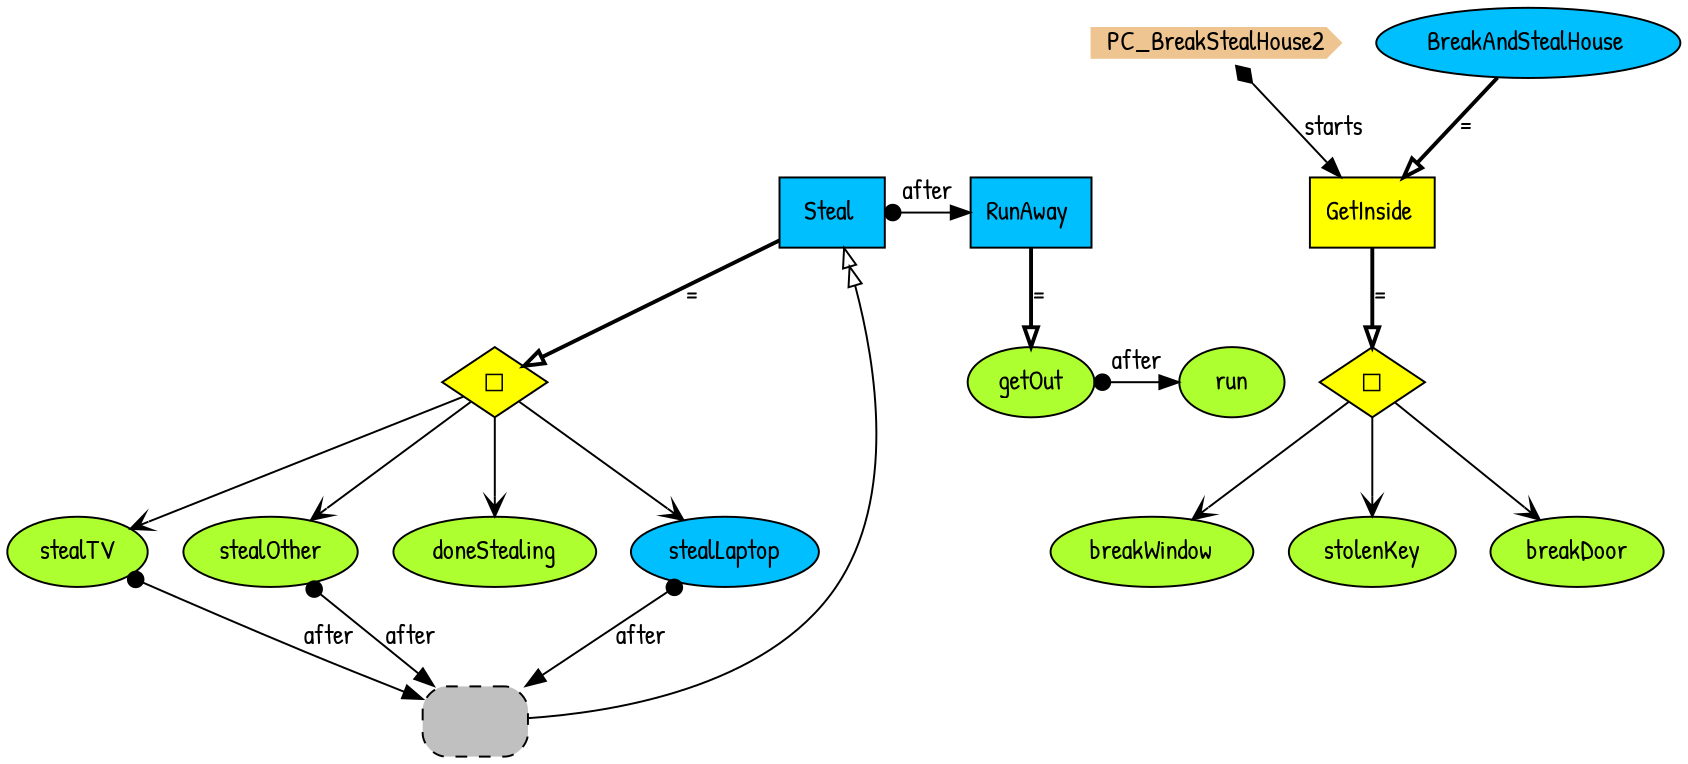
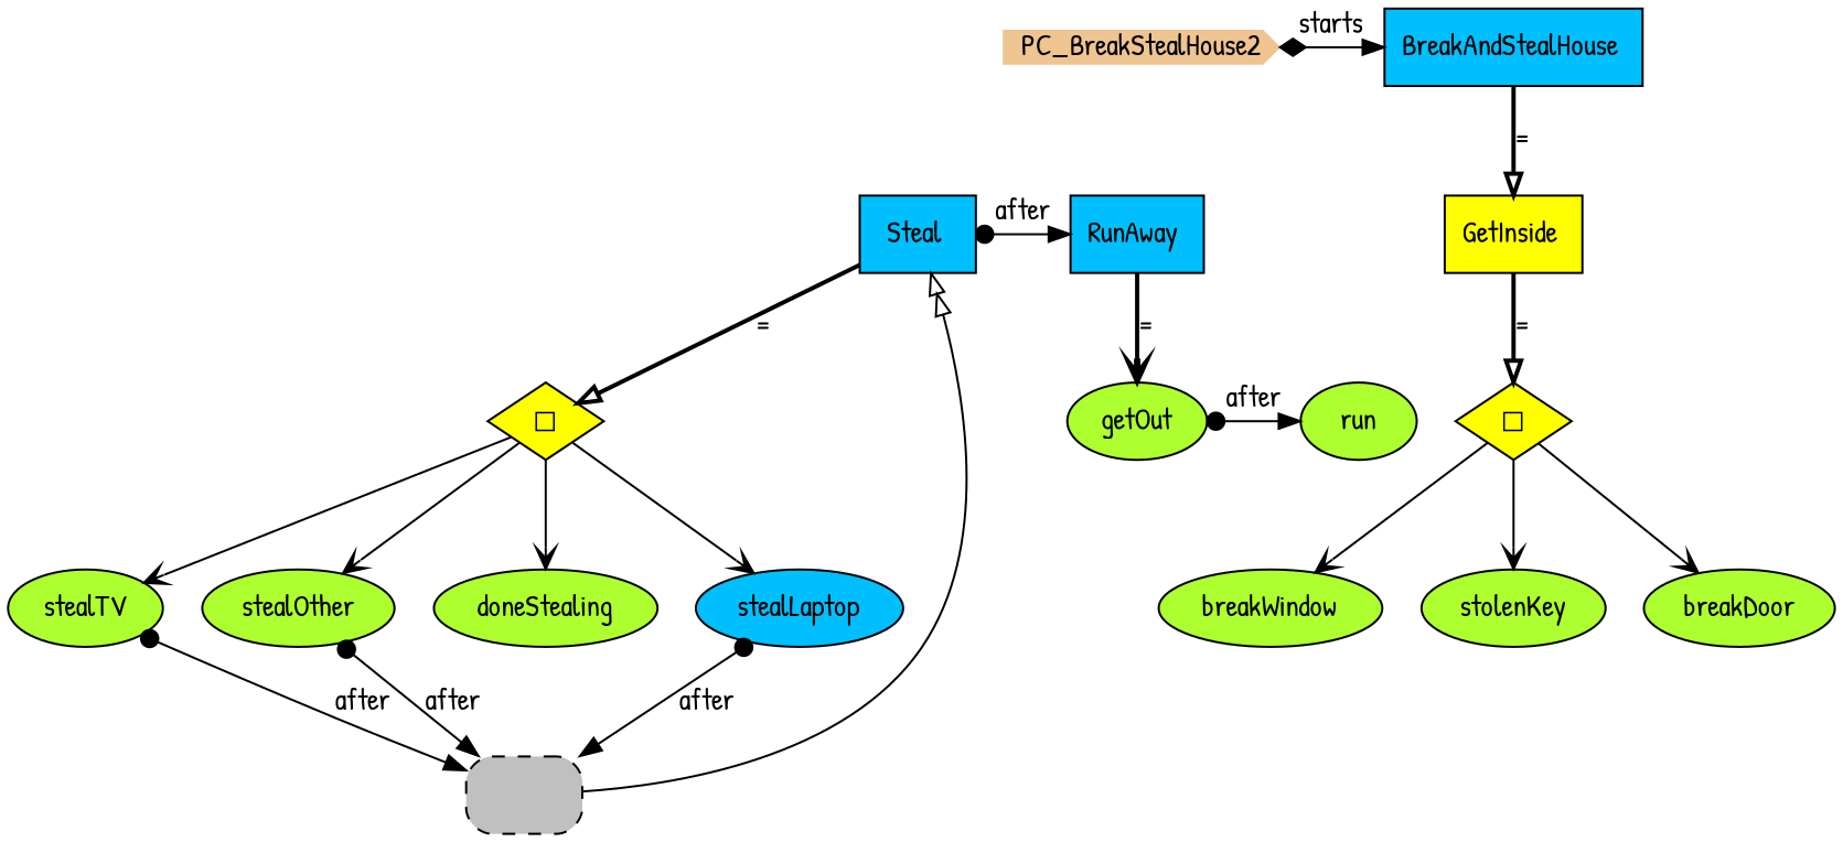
  digraph {
    fontname="Patrick Hand"
    node [fillcolor=greenyellow fontname="Patrick Hand" shape=ellipse style=filled]
    edge [fontname="Patrick Hand" arrowhead=open]
    n1 [fillcolor=deepskyblue label="Steal " shape=box]
    n2 [fillcolor=deepskyblue label="RunAway " shape=box]
    n3 [fillcolor=yellow label="GetInside " shape=box]
    n4 [label=getOut]
    n5 [label=run]
    n6 [color=burlywood2 height=.2 label=PC_BreakStealHouse2 shape=cds width=.2 fillcolor=""]
-   n7 [fillcolor=deepskyblue label="BreakAndStealHouse "]
+   n7 [fillcolor=deepskyblue label="BreakAndStealHouse " shape=box]
    n8 [fillcolor=yellow label="◻︎" shape=diamond]
    n9 [fillcolor=yellow label="◻︎" shape=diamond]
    n10 [label=breakWindow]
    n11 [label=stolenKey]
    n12 [label=breakDoor]
    n13 [label=stealTV]
    n14 [label=stealOther]
    n15 [label=doneStealing]
    n16 [fillcolor=deepskyblue label=stealLaptop]
    n17 [fillcolor=gray label=" " shape=rectangle style="rounded,filled,dashed"]
    subgraph sub_1 {
      rank=same
      n1
      n2
    }
    subgraph sub_2 {
      rank=same
      n1
      n2
      n3
    }
    subgraph sub_3 {
      rank=same
      n4
      n5
    }
    subgraph sub_4 {
      rank=same
      n6
      n7
    }
    n1 -> n2 [arrowtail=dot dir=both label=after arrowhead=""]
    n1 -> n8 [arrowhead=onormal label="=" penwidth=2]
-   n2 -> n4 [arrowhead=onormal label="=" penwidth=2]
+   n2 -> n4 [label="=" penwidth=2]
    n3 -> n9 [arrowhead=onormal label="=" penwidth=2]
    n4 -> n5 [arrowtail=dot dir=both label=after arrowhead=""]
-   n6 -> n3 [arrowtail=diamond dir=both label=starts arrowhead=""]
+   n6 -> n7 [arrowtail=diamond dir=both label=starts arrowhead=""]
    n7 -> n3 [arrowhead=onormal label="=" penwidth=2]
    n8 -> n13
    n8 -> n14
    n8 -> n15
    n8 -> n16
    n9 -> n10
    n9 -> n11
    n9 -> n12
    n13 -> n17 [arrowtail=dot dir=both label=after arrowhead=""]
    n14 -> n17 [arrowtail=dot dir=both label=after arrowhead=""]
    n16 -> n17 [arrowtail=dot dir=both label=after arrowhead=""]
    n17 -> n1 [arrowhead=normalnormal fillcolor=white label=" "]
  }
